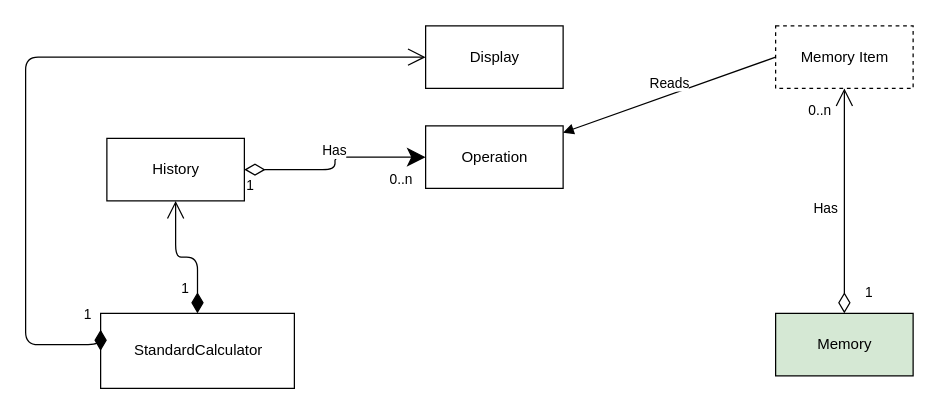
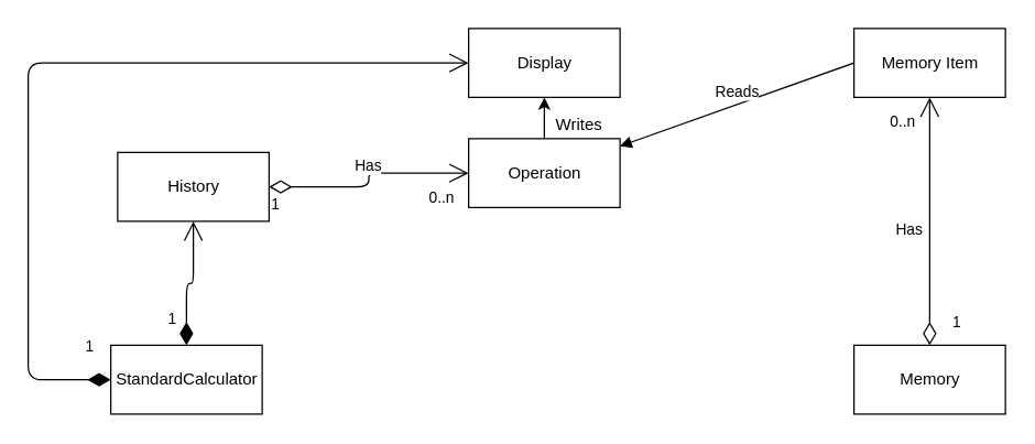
  <mxCell id="0" />
  <mxCell id="1" parent="0" />
  <mxCell id="2" value="Display" style="html=1;" vertex="1" parent="1"><mxGeometry x="340" y="20" width="110" height="50" as="geometry" /></mxCell>
+ <mxCell id="3" style="edgeStyle=orthogonalEdgeStyle;rounded=0;orthogonalLoop=1;jettySize=auto;html=1;entryX=0.5;entryY=1;entryDx=0;entryDy=0;" edge="1" parent="1" source="4" target="2"><mxGeometry relative="1" as="geometry" /></mxCell>
  <mxCell id="4" value="Operation" style="html=1;" vertex="1" parent="1"><mxGeometry x="340" y="100" width="110" height="50" as="geometry" /></mxCell>
  <mxCell id="5" value="History" style="html=1;" vertex="1" parent="1"><mxGeometry x="85" y="110" width="110" height="50" as="geometry" /></mxCell>
- <mxCell id="6" value="Has" style="endArrow=classic;html=1;endSize=12;startArrow=diamondThin;startSize=14;startFill=0;edgeStyle=orthogonalEdgeStyle;exitX=1;exitY=0.5;exitDx=0;exitDy=0;entryX=0;entryY=0.5;entryDx=0;entryDy=0;" edge="1" parent="1" source="5" target="4"><mxGeometry x="-0.067" y="15" relative="1" as="geometry"><mxPoint x="230" y="190" as="sourcePoint" /><mxPoint x="390" y="190" as="targetPoint" /><mxPoint as="offset" /></mxGeometry></mxCell>
+ <mxCell id="6" value="Has" style="endArrow=open;html=1;endSize=12;startArrow=diamondThin;startSize=14;startFill=0;edgeStyle=orthogonalEdgeStyle;exitX=1;exitY=0.5;exitDx=0;exitDy=0;entryX=0;entryY=0.5;entryDx=0;entryDy=0;" edge="1" parent="1" source="5" target="4"><mxGeometry x="-0.067" y="15" relative="1" as="geometry"><mxPoint x="230" y="190" as="sourcePoint" /><mxPoint x="390" y="190" as="targetPoint" /><mxPoint as="offset" /></mxGeometry></mxCell>
  <mxCell id="7" value="1" style="edgeLabel;resizable=0;html=1;align=left;verticalAlign=top;" connectable="0" vertex="1" parent="6"><mxGeometry x="-1" relative="1" as="geometry" /></mxCell>
  <mxCell id="8" value="0..n" style="edgeLabel;resizable=0;html=1;align=right;verticalAlign=top;" connectable="0" vertex="1" parent="6"><mxGeometry x="1" relative="1" as="geometry"><mxPoint x="-10" y="5" as="offset" /></mxGeometry></mxCell>
- <mxCell id="9" value="Memory Item" style="html=1;dashed=1;" vertex="1" parent="1"><mxGeometry x="620" y="20" width="110" height="50" as="geometry" /></mxCell>
- <mxCell id="10" value="Memory" style="html=1;fillColor=#d5e8d4;" vertex="1" parent="1"><mxGeometry x="620" y="250" width="110" height="50" as="geometry" /></mxCell>
+ <mxCell id="9" value="Memory Item" style="html=1;" vertex="1" parent="1"><mxGeometry x="620" y="20" width="110" height="50" as="geometry" /></mxCell>
+ <mxCell id="10" value="Memory" style="html=1;" vertex="1" parent="1"><mxGeometry x="620" y="250" width="110" height="50" as="geometry" /></mxCell>
  <mxCell id="11" value="Has" style="endArrow=open;html=1;endSize=12;startArrow=diamondThin;startSize=14;startFill=0;edgeStyle=orthogonalEdgeStyle;exitX=0.5;exitY=0;exitDx=0;exitDy=0;entryX=0.5;entryY=1;entryDx=0;entryDy=0;" edge="1" parent="1" source="10" target="9"><mxGeometry x="-0.067" y="15" relative="1" as="geometry"><mxPoint x="640" y="280" as="sourcePoint" /><mxPoint x="790" y="280" as="targetPoint" /><mxPoint as="offset" /></mxGeometry></mxCell>
  <mxCell id="12" value="1" style="edgeLabel;resizable=0;html=1;align=left;verticalAlign=top;" connectable="0" vertex="1" parent="11"><mxGeometry x="-1" relative="1" as="geometry"><mxPoint x="15" y="-30" as="offset" /></mxGeometry></mxCell>
  <mxCell id="13" value="0..n" style="edgeLabel;resizable=0;html=1;align=right;verticalAlign=top;" connectable="0" vertex="1" parent="11"><mxGeometry x="1" relative="1" as="geometry"><mxPoint x="-10" y="5" as="offset" /></mxGeometry></mxCell>
  <mxCell id="14" value="Reads" style="html=1;verticalAlign=bottom;endArrow=block;exitX=0;exitY=0.5;exitDx=0;exitDy=0;" edge="1" parent="1" source="9" target="4"><mxGeometry width="80" relative="1" as="geometry"><mxPoint x="500" y="60" as="sourcePoint" /><mxPoint x="580" y="60" as="targetPoint" /></mxGeometry></mxCell>
- <mxCell id="15" value="StandardCalculator" style="html=1;" vertex="1" parent="1"><mxGeometry x="80" y="250" width="155" height="60" as="geometry" /></mxCell>
+ <mxCell id="15" value="StandardCalculator" style="html=1;" vertex="1" parent="1"><mxGeometry x="80" y="250" width="110" height="50" as="geometry" /></mxCell>
  <mxCell id="16" value="1" style="endArrow=open;html=1;endSize=12;startArrow=diamondThin;startSize=14;startFill=1;edgeStyle=orthogonalEdgeStyle;align=left;verticalAlign=bottom;exitX=0;exitY=0.5;exitDx=0;exitDy=0;entryX=0;entryY=0.5;entryDx=0;entryDy=0;" edge="1" parent="1" source="15" target="2"><mxGeometry x="-0.934" y="-15" relative="1" as="geometry"><mxPoint x="-90" y="180" as="sourcePoint" /><mxPoint x="70" y="180" as="targetPoint" /><Array as="points"><mxPoint x="20" y="275" /><mxPoint x="20" y="45" /></Array><mxPoint as="offset" /></mxGeometry></mxCell>
  <mxCell id="17" value="1" style="endArrow=open;html=1;endSize=12;startArrow=diamondThin;startSize=14;startFill=1;edgeStyle=orthogonalEdgeStyle;align=left;verticalAlign=bottom;exitX=0.5;exitY=0;exitDx=0;exitDy=0;entryX=0.5;entryY=1;entryDx=0;entryDy=0;" edge="1" parent="1" source="15" target="5"><mxGeometry x="-0.795" y="15" relative="1" as="geometry"><mxPoint x="120" y="200" as="sourcePoint" /><mxPoint x="280" y="200" as="targetPoint" /><mxPoint as="offset" /></mxGeometry></mxCell>
+ <mxCell id="18" value="Writes" style="text;html=1;align=center;verticalAlign=middle;resizable=0;points=[];autosize=1;" vertex="1" parent="1"><mxGeometry x="395" y="80" width="50" height="20" as="geometry" /></mxCell>
